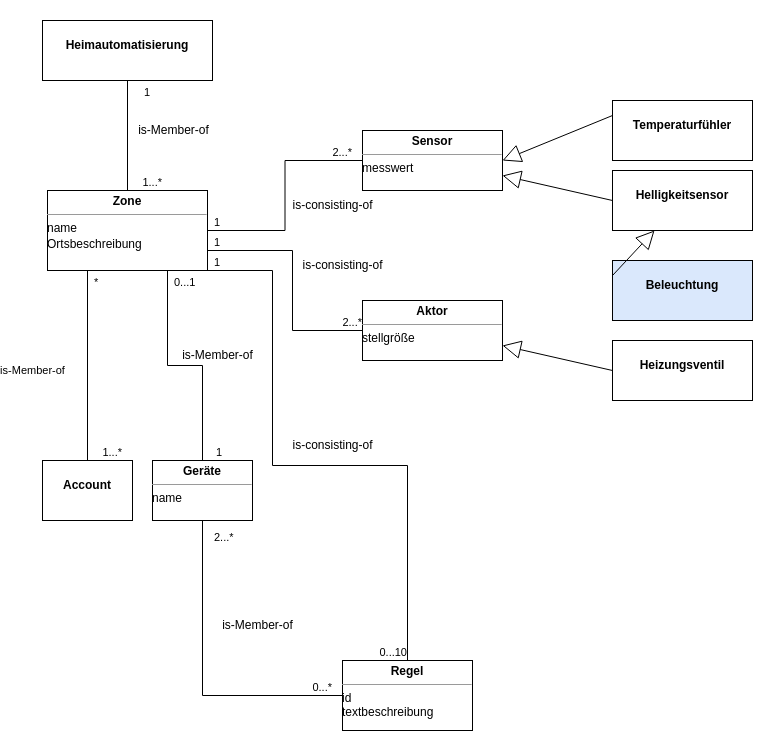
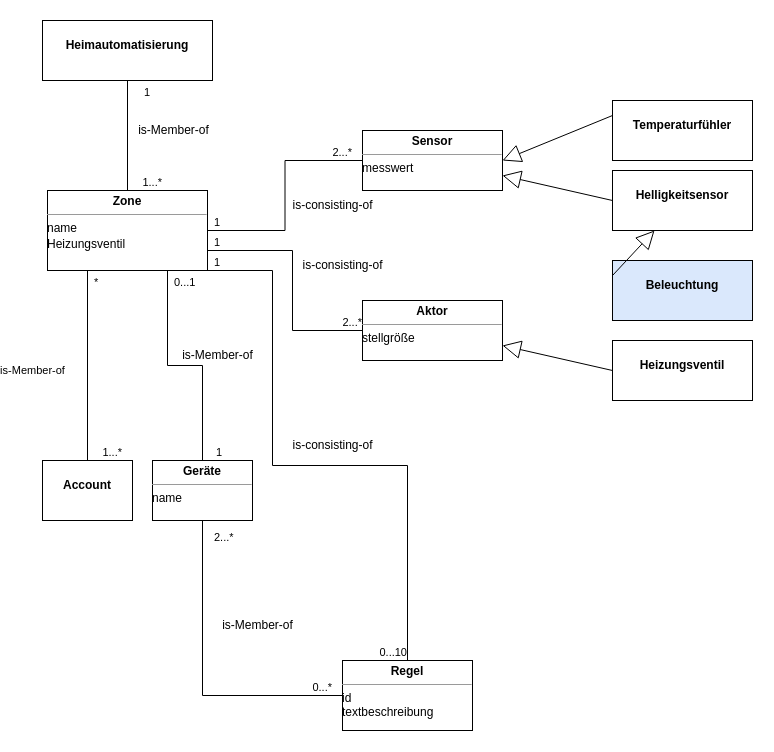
  <mxCell id="0" />
  <mxCell id="1" parent="0" />
  <mxCell id="2" value="&lt;p style=&quot;margin:0px;margin-top:4px;text-align:center;&quot;&gt;&lt;br&gt;&lt;b&gt;Heimautomatisierung&lt;/b&gt;&lt;/p&gt;" style="verticalAlign=top;align=left;overflow=fill;fontSize=12;fontFamily=Helvetica;html=1;" vertex="1" parent="1"><mxGeometry x="20" y="20" width="170" height="60" as="geometry" /></mxCell>
- <mxCell id="3" value="&lt;p style=&quot;margin:0px;margin-top:4px;text-align:center;&quot;&gt;&lt;b&gt;Zone&lt;/b&gt;&lt;/p&gt;&lt;hr size=&quot;1&quot;&gt;&lt;div style=&quot;height:2px;&quot;&gt;name&lt;/div&gt;&lt;div style=&quot;height:2px;&quot;&gt;&lt;br&gt;&lt;/div&gt;&lt;div style=&quot;height:2px;&quot;&gt;&lt;br&gt;&lt;/div&gt;&lt;div style=&quot;height:2px;&quot;&gt;&lt;br&gt;&lt;/div&gt;&lt;div style=&quot;height:2px;&quot;&gt;&lt;br&gt;&lt;/div&gt;&lt;div style=&quot;height:2px;&quot;&gt;&lt;br&gt;&lt;/div&gt;&lt;div style=&quot;height:2px;&quot;&gt;&lt;br&gt;&lt;/div&gt;&lt;div style=&quot;height:2px;&quot;&gt;&lt;br&gt;&lt;/div&gt;&lt;div style=&quot;height:2px;&quot;&gt;Ortsbeschreibung&lt;/div&gt;" style="verticalAlign=top;align=left;overflow=fill;fontSize=12;fontFamily=Helvetica;html=1;" vertex="1" parent="1"><mxGeometry x="25" y="190" width="160" height="80" as="geometry" /></mxCell>
+ <mxCell id="3" value="&lt;p style=&quot;margin:0px;margin-top:4px;text-align:center;&quot;&gt;&lt;b&gt;Zone&lt;/b&gt;&lt;/p&gt;&lt;hr size=&quot;1&quot;&gt;&lt;div style=&quot;height:2px;&quot;&gt;name&lt;/div&gt;&lt;div style=&quot;height:2px;&quot;&gt;&lt;br&gt;&lt;/div&gt;&lt;div style=&quot;height:2px;&quot;&gt;&lt;br&gt;&lt;/div&gt;&lt;div style=&quot;height:2px;&quot;&gt;&lt;br&gt;&lt;/div&gt;&lt;div style=&quot;height:2px;&quot;&gt;&lt;br&gt;&lt;/div&gt;&lt;div style=&quot;height:2px;&quot;&gt;&lt;br&gt;&lt;/div&gt;&lt;div style=&quot;height:2px;&quot;&gt;&lt;br&gt;&lt;/div&gt;&lt;div style=&quot;height:2px;&quot;&gt;&lt;br&gt;&lt;/div&gt;&lt;div style=&quot;height:2px;&quot;&gt;Heizungsventil&lt;/div&gt;" style="verticalAlign=top;align=left;overflow=fill;fontSize=12;fontFamily=Helvetica;html=1;" vertex="1" parent="1"><mxGeometry x="25" y="190" width="160" height="80" as="geometry" /></mxCell>
  <mxCell id="4" value="&lt;p style=&quot;margin:0px;margin-top:4px;text-align:center;&quot;&gt;&lt;br&gt;&lt;b&gt;Account&lt;/b&gt;&lt;/p&gt;" style="verticalAlign=top;align=left;overflow=fill;fontSize=12;fontFamily=Helvetica;html=1;" vertex="1" parent="1"><mxGeometry x="20" y="460" width="90" height="60" as="geometry" /></mxCell>
  <mxCell id="5" value="&lt;p style=&quot;margin:0px;margin-top:4px;text-align:center;&quot;&gt;&lt;b&gt;Geräte&lt;/b&gt;&lt;/p&gt;&lt;hr size=&quot;1&quot;&gt;&lt;div style=&quot;height:2px;&quot;&gt;name&lt;/div&gt;" style="verticalAlign=top;align=left;overflow=fill;fontSize=12;fontFamily=Helvetica;html=1;" vertex="1" parent="1"><mxGeometry x="130" y="460" width="100" height="60" as="geometry" /></mxCell>
  <mxCell id="6" value="&lt;p style=&quot;margin:0px;margin-top:4px;text-align:center;&quot;&gt;&lt;b&gt;Sensor&lt;/b&gt;&lt;/p&gt;&lt;hr size=&quot;1&quot;&gt;&lt;div style=&quot;height:2px;&quot;&gt;messwert&lt;/div&gt;" style="verticalAlign=top;align=left;overflow=fill;fontSize=12;fontFamily=Helvetica;html=1;" vertex="1" parent="1"><mxGeometry x="340" y="130" width="140" height="60" as="geometry" /></mxCell>
  <mxCell id="7" value="&lt;p style=&quot;margin:0px;margin-top:4px;text-align:center;&quot;&gt;&lt;b&gt;Aktor&lt;/b&gt;&lt;/p&gt;&lt;hr size=&quot;1&quot;&gt;&lt;div style=&quot;height:2px;&quot;&gt;stellgröße&lt;/div&gt;" style="verticalAlign=top;align=left;overflow=fill;fontSize=12;fontFamily=Helvetica;html=1;" vertex="1" parent="1"><mxGeometry x="340" y="300" width="140" height="60" as="geometry" /></mxCell>
  <mxCell id="8" value="&lt;p style=&quot;margin:0px;margin-top:4px;text-align:center;&quot;&gt;&lt;br&gt;&lt;b&gt;Temperaturfühler&lt;/b&gt;&lt;/p&gt;" style="verticalAlign=top;align=left;overflow=fill;fontSize=12;fontFamily=Helvetica;html=1;" vertex="1" parent="1"><mxGeometry x="590" y="100" width="140" height="60" as="geometry" /></mxCell>
  <mxCell id="9" value="&lt;p style=&quot;margin:0px;margin-top:4px;text-align:center;&quot;&gt;&lt;br&gt;&lt;b&gt;Helligkeitsensor&lt;/b&gt;&lt;/p&gt;" style="verticalAlign=top;align=left;overflow=fill;fontSize=12;fontFamily=Helvetica;html=1;" vertex="1" parent="1"><mxGeometry x="590" y="170" width="140" height="60" as="geometry" /></mxCell>
  <mxCell id="10" value="&lt;p style=&quot;margin:0px;margin-top:4px;text-align:center;&quot;&gt;&lt;br&gt;&lt;b&gt;Beleuchtung&lt;/b&gt;&lt;/p&gt;" style="verticalAlign=top;align=left;overflow=fill;fontSize=12;fontFamily=Helvetica;html=1;fillColor=#dae8fc;" vertex="1" parent="1"><mxGeometry x="590" y="260" width="140" height="60" as="geometry" /></mxCell>
  <mxCell id="11" value="&lt;p style=&quot;margin:0px;margin-top:4px;text-align:center;&quot;&gt;&lt;br&gt;&lt;b&gt;Heizungsventil&lt;/b&gt;&lt;/p&gt;" style="verticalAlign=top;align=left;overflow=fill;fontSize=12;fontFamily=Helvetica;html=1;" vertex="1" parent="1"><mxGeometry x="590" y="340" width="140" height="60" as="geometry" /></mxCell>
  <mxCell id="12" value="&lt;p style=&quot;margin:0px;margin-top:4px;text-align:center;&quot;&gt;&lt;b&gt;Regel&lt;/b&gt;&lt;/p&gt;&lt;hr size=&quot;1&quot;&gt;&lt;div style=&quot;height:2px;&quot;&gt;id&lt;/div&gt;&lt;div style=&quot;height:2px;&quot;&gt;&lt;br&gt;&lt;/div&gt;&lt;div style=&quot;height:2px;&quot;&gt;&lt;br&gt;&lt;/div&gt;&lt;div style=&quot;height:2px;&quot;&gt;&lt;br&gt;&lt;/div&gt;&lt;div style=&quot;height:2px;&quot;&gt;&lt;br&gt;&lt;/div&gt;&lt;div style=&quot;height:2px;&quot;&gt;&lt;br&gt;&lt;/div&gt;&lt;div style=&quot;height:2px;&quot;&gt;&lt;br&gt;&lt;/div&gt;&lt;div style=&quot;height:2px;&quot;&gt;textbeschreibung&lt;/div&gt;" style="verticalAlign=top;align=left;overflow=fill;fontSize=12;fontFamily=Helvetica;html=1;" vertex="1" parent="1"><mxGeometry x="320" y="660" width="130" height="70" as="geometry" /></mxCell>
  <mxCell id="13" value="" style="endArrow=none;html=1;edgeStyle=orthogonalEdgeStyle;rounded=0;exitX=0.5;exitY=1;exitDx=0;exitDy=0;entryX=0.5;entryY=0;entryDx=0;entryDy=0;" edge="1" parent="1" source="2" target="3"><mxGeometry relative="1" as="geometry"><mxPoint x="50" y="110" as="sourcePoint" /><mxPoint x="210" y="110" as="targetPoint" /></mxGeometry></mxCell>
  <mxCell id="14" value="1" style="edgeLabel;resizable=0;html=1;align=left;verticalAlign=bottom;" connectable="0" vertex="1" parent="13"><mxGeometry x="-1" relative="1" as="geometry"><mxPoint x="15" y="20" as="offset" /></mxGeometry></mxCell>
  <mxCell id="15" value="1...*" style="edgeLabel;resizable=0;html=1;align=right;verticalAlign=bottom;" connectable="0" vertex="1" parent="13"><mxGeometry x="1" relative="1" as="geometry"><mxPoint x="35" as="offset" /></mxGeometry></mxCell>
  <mxCell id="16" value="is-Member-of" style="text;html=1;align=center;verticalAlign=middle;resizable=0;points=[];autosize=1;strokeColor=none;fillColor=none;rotation=0;" vertex="1" parent="1"><mxGeometry x="96" y="115" width="110" height="30" as="geometry" /></mxCell>
  <mxCell id="17" value="is-Member-of" style="endArrow=none;html=1;edgeStyle=orthogonalEdgeStyle;rounded=0;exitX=0.25;exitY=1;exitDx=0;exitDy=0;entryX=0.5;entryY=0;entryDx=0;entryDy=0;" edge="1" parent="1" source="3" target="4"><mxGeometry x="0.053" y="-55" relative="1" as="geometry"><mxPoint x="-30" y="350" as="sourcePoint" /><mxPoint x="130" y="350" as="targetPoint" /><mxPoint as="offset" /></mxGeometry></mxCell>
  <mxCell id="18" value="*" style="edgeLabel;resizable=0;html=1;align=left;verticalAlign=bottom;" connectable="0" vertex="1" parent="17"><mxGeometry x="-1" relative="1" as="geometry"><mxPoint x="5" y="20" as="offset" /></mxGeometry></mxCell>
  <mxCell id="19" value="1...*" style="edgeLabel;resizable=0;html=1;align=right;verticalAlign=bottom;" connectable="0" vertex="1" parent="17"><mxGeometry x="1" relative="1" as="geometry"><mxPoint x="35" as="offset" /></mxGeometry></mxCell>
  <mxCell id="20" value="" style="endArrow=none;html=1;edgeStyle=orthogonalEdgeStyle;rounded=0;exitX=0.75;exitY=1;exitDx=0;exitDy=0;" edge="1" parent="1" source="3" target="5"><mxGeometry relative="1" as="geometry"><mxPoint x="96" y="369.5" as="sourcePoint" /><mxPoint x="256" y="369.5" as="targetPoint" /></mxGeometry></mxCell>
  <mxCell id="21" value="0...1" style="edgeLabel;resizable=0;html=1;align=left;verticalAlign=bottom;" connectable="0" vertex="1" parent="20"><mxGeometry x="-1" relative="1" as="geometry"><mxPoint x="5" y="20" as="offset" /></mxGeometry></mxCell>
  <mxCell id="22" value="1" style="edgeLabel;resizable=0;html=1;align=right;verticalAlign=bottom;" connectable="0" vertex="1" parent="20"><mxGeometry x="1" relative="1" as="geometry"><mxPoint x="20" as="offset" /></mxGeometry></mxCell>
  <mxCell id="23" value="" style="endArrow=none;html=1;edgeStyle=orthogonalEdgeStyle;rounded=0;exitX=0.5;exitY=1;exitDx=0;exitDy=0;entryX=0;entryY=0.5;entryDx=0;entryDy=0;" edge="1" parent="1" source="5" target="12"><mxGeometry relative="1" as="geometry"><mxPoint x="170" y="600" as="sourcePoint" /><mxPoint x="330" y="600" as="targetPoint" /></mxGeometry></mxCell>
  <mxCell id="24" value="2...*" style="edgeLabel;resizable=0;html=1;align=left;verticalAlign=bottom;" connectable="0" vertex="1" parent="23"><mxGeometry x="-1" relative="1" as="geometry"><mxPoint x="10" y="25" as="offset" /></mxGeometry></mxCell>
  <mxCell id="25" value="0...*" style="edgeLabel;resizable=0;html=1;align=right;verticalAlign=bottom;" connectable="0" vertex="1" parent="23"><mxGeometry x="1" relative="1" as="geometry"><mxPoint x="-10" as="offset" /></mxGeometry></mxCell>
  <mxCell id="26" value="is-Member-of" style="text;html=1;align=center;verticalAlign=middle;resizable=0;points=[];autosize=1;strokeColor=none;fillColor=none;" vertex="1" parent="1"><mxGeometry x="180" y="610" width="110" height="30" as="geometry" /></mxCell>
  <mxCell id="27" value="is-Member-of" style="text;html=1;align=center;verticalAlign=middle;resizable=0;points=[];autosize=1;strokeColor=none;fillColor=none;" vertex="1" parent="1"><mxGeometry x="140" y="340" width="110" height="30" as="geometry" /></mxCell>
  <mxCell id="28" value="" style="endArrow=none;html=1;edgeStyle=orthogonalEdgeStyle;rounded=0;exitX=1;exitY=0.5;exitDx=0;exitDy=0;entryX=0;entryY=0.5;entryDx=0;entryDy=0;" edge="1" parent="1" source="3" target="6"><mxGeometry relative="1" as="geometry"><mxPoint x="180" y="235" as="sourcePoint" /><mxPoint x="270" y="120" as="targetPoint" /></mxGeometry></mxCell>
  <mxCell id="29" value="1" style="edgeLabel;resizable=0;html=1;align=left;verticalAlign=bottom;" connectable="0" vertex="1" parent="28"><mxGeometry x="-1" relative="1" as="geometry"><mxPoint x="5" as="offset" /></mxGeometry></mxCell>
  <mxCell id="30" value="2...*" style="edgeLabel;resizable=0;html=1;align=right;verticalAlign=bottom;" connectable="0" vertex="1" parent="28"><mxGeometry x="1" relative="1" as="geometry"><mxPoint x="-10" as="offset" /></mxGeometry></mxCell>
  <mxCell id="31" value="is-consisting-of" style="text;html=1;align=center;verticalAlign=middle;resizable=0;points=[];autosize=1;strokeColor=none;fillColor=none;" vertex="1" parent="1"><mxGeometry x="250" y="190" width="120" height="30" as="geometry" /></mxCell>
  <mxCell id="32" value="" style="endArrow=none;html=1;edgeStyle=orthogonalEdgeStyle;rounded=0;exitX=1;exitY=0.75;exitDx=0;exitDy=0;entryX=0;entryY=0.5;entryDx=0;entryDy=0;" edge="1" parent="1" source="3" target="7"><mxGeometry relative="1" as="geometry"><mxPoint x="260" y="270" as="sourcePoint" /><mxPoint x="370" y="270" as="targetPoint" /><Array as="points"><mxPoint x="270" y="250" /><mxPoint x="270" y="330" /></Array></mxGeometry></mxCell>
  <mxCell id="33" value="1" style="edgeLabel;resizable=0;html=1;align=left;verticalAlign=bottom;" connectable="0" vertex="1" parent="32"><mxGeometry x="-1" relative="1" as="geometry"><mxPoint x="5" as="offset" /></mxGeometry></mxCell>
  <mxCell id="34" value="2...*" style="edgeLabel;resizable=0;html=1;align=right;verticalAlign=bottom;" connectable="0" vertex="1" parent="32"><mxGeometry x="1" relative="1" as="geometry" /></mxCell>
  <mxCell id="35" value="is-consisting-of" style="text;html=1;align=center;verticalAlign=middle;resizable=0;points=[];autosize=1;strokeColor=none;fillColor=none;" vertex="1" parent="1"><mxGeometry x="260" y="250" width="120" height="30" as="geometry" /></mxCell>
  <mxCell id="36" value="" style="endArrow=none;html=1;edgeStyle=orthogonalEdgeStyle;rounded=0;exitX=1;exitY=1;exitDx=0;exitDy=0;" edge="1" parent="1" source="3" target="12"><mxGeometry relative="1" as="geometry"><mxPoint x="320" y="450" as="sourcePoint" /><mxPoint x="480" y="450" as="targetPoint" /><Array as="points"><mxPoint x="250" y="270" /><mxPoint x="250" y="465" /><mxPoint x="385" y="465" /></Array></mxGeometry></mxCell>
  <mxCell id="37" value="1" style="edgeLabel;resizable=0;html=1;align=left;verticalAlign=bottom;" connectable="0" vertex="1" parent="36"><mxGeometry x="-1" relative="1" as="geometry"><mxPoint x="5" as="offset" /></mxGeometry></mxCell>
  <mxCell id="38" value="0...10" style="edgeLabel;resizable=0;html=1;align=right;verticalAlign=bottom;" connectable="0" vertex="1" parent="36"><mxGeometry x="1" relative="1" as="geometry" /></mxCell>
  <mxCell id="39" value="is-consisting-of" style="text;html=1;align=center;verticalAlign=middle;resizable=0;points=[];autosize=1;strokeColor=none;fillColor=none;" vertex="1" parent="1"><mxGeometry x="250" y="430" width="120" height="30" as="geometry" /></mxCell>
  <mxCell id="40" value="" style="endArrow=block;endSize=16;endFill=0;html=1;rounded=0;entryX=1;entryY=0.5;entryDx=0;entryDy=0;exitX=0;exitY=0.25;exitDx=0;exitDy=0;" edge="1" parent="1" source="8" target="6"><mxGeometry width="160" relative="1" as="geometry"><mxPoint x="460" y="79" as="sourcePoint" /><mxPoint x="620" y="79" as="targetPoint" /></mxGeometry></mxCell>
  <mxCell id="41" value="" style="endArrow=block;endSize=16;endFill=0;html=1;rounded=0;entryX=1;entryY=0.75;entryDx=0;entryDy=0;exitX=0;exitY=0.5;exitDx=0;exitDy=0;" edge="1" parent="1" source="9" target="6"><mxGeometry x="-1" y="136" width="160" relative="1" as="geometry"><mxPoint x="480" y="150" as="sourcePoint" /><mxPoint x="640" y="150" as="targetPoint" /><mxPoint x="-110" y="56" as="offset" /></mxGeometry></mxCell>
  <mxCell id="42" value="" style="endArrow=block;endSize=16;endFill=0;html=1;rounded=0;exitX=0;exitY=0.25;exitDx=0;exitDy=0;" edge="1" parent="1" source="10" target="9"><mxGeometry width="160" relative="1" as="geometry"><mxPoint x="390" y="260" as="sourcePoint" /><mxPoint x="550" y="260" as="targetPoint" /></mxGeometry></mxCell>
  <mxCell id="43" value="" style="endArrow=block;endSize=16;endFill=0;html=1;rounded=0;entryX=1;entryY=0.75;entryDx=0;entryDy=0;exitX=0;exitY=0.5;exitDx=0;exitDy=0;" edge="1" parent="1" source="11" target="7"><mxGeometry width="160" relative="1" as="geometry"><mxPoint x="420" y="400" as="sourcePoint" /><mxPoint x="580" y="400" as="targetPoint" /></mxGeometry></mxCell>
